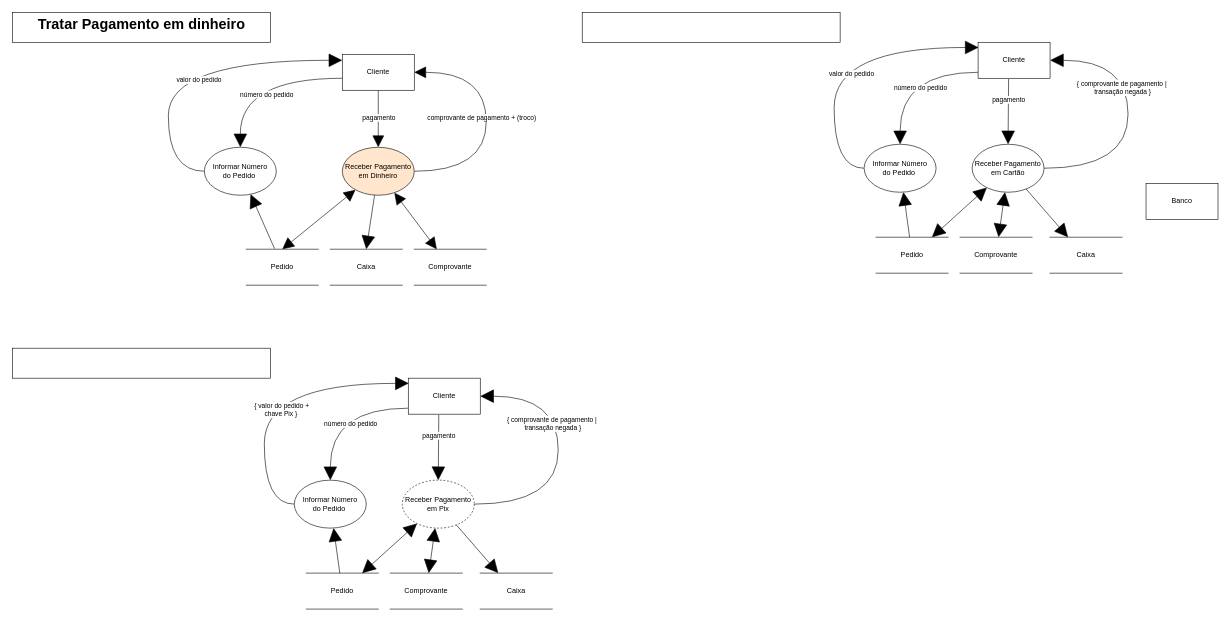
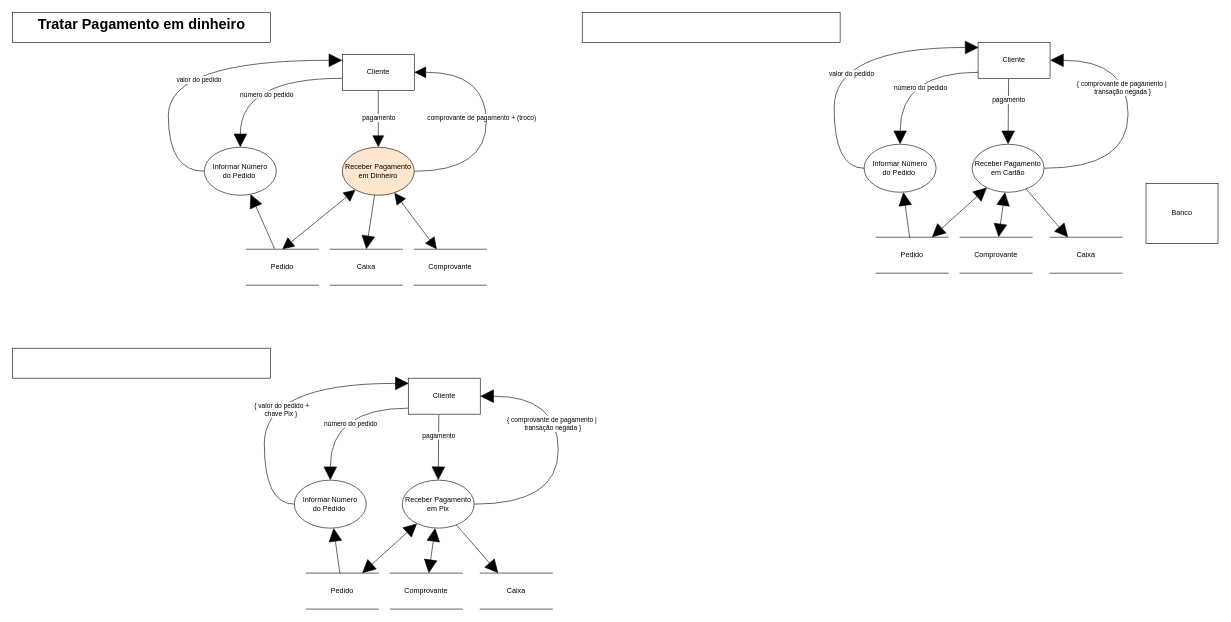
  <mxCell id="0" />
  <mxCell id="1" parent="0" />
  <mxCell id="2" style="edgeStyle=none;rounded=0;orthogonalLoop=1;jettySize=auto;html=1;startArrow=none;startFill=0;startSize=17;endArrow=block;endFill=1;endSize=17;" parent="1" source="6" target="11" edge="1"><mxGeometry relative="1" as="geometry" /></mxCell>
  <mxCell id="3" value="pagamento" style="edgeLabel;html=1;align=center;verticalAlign=middle;resizable=0;points=[];" parent="2" vertex="1" connectable="0"><mxGeometry x="-0.347" relative="1" as="geometry"><mxPoint y="14" as="offset" /></mxGeometry></mxCell>
  <mxCell id="4" style="edgeStyle=orthogonalEdgeStyle;curved=1;rounded=0;orthogonalLoop=1;jettySize=auto;html=1;entryX=0.5;entryY=0;entryDx=0;entryDy=0;endSize=20;startSize=20;endArrow=block;endFill=1;" parent="1" source="6" target="35" edge="1"><mxGeometry relative="1" as="geometry"><Array as="points"><mxPoint x="400" y="130" /></Array></mxGeometry></mxCell>
  <mxCell id="5" value="número do pedido" style="edgeLabel;html=1;align=center;verticalAlign=middle;resizable=0;points=[];" parent="4" vertex="1" connectable="0"><mxGeometry x="-0.109" y="26" relative="1" as="geometry"><mxPoint as="offset" /></mxGeometry></mxCell>
  <mxCell id="6" value="Cliente" style="rounded=0;whiteSpace=wrap;html=1;" parent="1" vertex="1"><mxGeometry x="570" y="90" width="120" height="60" as="geometry" /></mxCell>
  <mxCell id="7" style="edgeStyle=none;rounded=0;orthogonalLoop=1;jettySize=auto;html=1;entryX=0.5;entryY=0;entryDx=0;entryDy=0;startArrow=block;startFill=1;startSize=17;endArrow=block;endFill=1;endSize=17;" parent="1" source="11" target="12" edge="1"><mxGeometry relative="1" as="geometry" /></mxCell>
  <mxCell id="8" style="edgeStyle=orthogonalEdgeStyle;rounded=0;orthogonalLoop=1;jettySize=auto;html=1;entryX=1;entryY=0.5;entryDx=0;entryDy=0;startArrow=none;startFill=0;startSize=17;endArrow=block;endFill=1;endSize=17;curved=1;" parent="1" source="11" target="6" edge="1"><mxGeometry relative="1" as="geometry"><Array as="points"><mxPoint x="810" y="285" /><mxPoint x="810" y="120" /></Array></mxGeometry></mxCell>
  <mxCell id="9" value="comprovante de pagamento + (troco)&amp;nbsp;" style="edgeLabel;html=1;align=center;verticalAlign=middle;resizable=0;points=[];" parent="8" vertex="1" connectable="0"><mxGeometry x="0.175" y="7" relative="1" as="geometry"><mxPoint y="28" as="offset" /></mxGeometry></mxCell>
  <mxCell id="10" style="rounded=0;orthogonalLoop=1;jettySize=auto;html=1;entryX=0.5;entryY=0;entryDx=0;entryDy=0;startArrow=none;startFill=0;endArrow=block;endFill=1;endSize=20;startSize=20;" parent="1" source="11" target="15" edge="1"><mxGeometry relative="1" as="geometry" /></mxCell>
  <mxCell id="11" value="Receber Pagamento em Dinheiro" style="ellipse;whiteSpace=wrap;html=1;fillColor=#ffe6cc;" parent="1" vertex="1"><mxGeometry x="570" y="245" width="120" height="80" as="geometry" /></mxCell>
  <mxCell id="12" value="Pedido" style="shape=partialRectangle;whiteSpace=wrap;html=1;left=0;right=0;fillColor=none;" parent="1" vertex="1"><mxGeometry x="410" y="415" width="120" height="60" as="geometry" /></mxCell>
  <mxCell id="13" style="edgeStyle=none;rounded=0;orthogonalLoop=1;jettySize=auto;html=1;startArrow=block;startFill=1;startSize=17;endArrow=block;endFill=1;endSize=17;" parent="1" source="14" target="11" edge="1"><mxGeometry relative="1" as="geometry" /></mxCell>
  <mxCell id="14" value="Comprovante" style="shape=partialRectangle;whiteSpace=wrap;html=1;left=0;right=0;fillColor=none;" parent="1" vertex="1"><mxGeometry x="690" y="415" width="120" height="60" as="geometry" /></mxCell>
  <mxCell id="15" value="Caixa" style="shape=partialRectangle;whiteSpace=wrap;html=1;left=0;right=0;fillColor=none;" parent="1" vertex="1"><mxGeometry x="550" y="415" width="120" height="60" as="geometry" /></mxCell>
  <mxCell id="16" style="edgeStyle=orthogonalEdgeStyle;rounded=0;orthogonalLoop=1;jettySize=auto;html=1;entryX=0.5;entryY=0;entryDx=0;entryDy=0;startArrow=none;startFill=0;startSize=20;endArrow=block;endFill=1;endSize=20;curved=1;" parent="1" source="18" target="43" edge="1"><mxGeometry relative="1" as="geometry"><Array as="points"><mxPoint x="1500" y="120" /></Array></mxGeometry></mxCell>
  <mxCell id="17" value="número do pedido" style="edgeLabel;html=1;align=center;verticalAlign=middle;resizable=0;points=[];" parent="16" vertex="1" connectable="0"><mxGeometry x="-0.227" y="24" relative="1" as="geometry"><mxPoint y="1" as="offset" /></mxGeometry></mxCell>
  <mxCell id="18" value="Cliente" style="rounded=0;whiteSpace=wrap;html=1;" parent="1" vertex="1"><mxGeometry x="1630" y="70" width="120" height="60" as="geometry" /></mxCell>
  <mxCell id="19" value="Comprovante" style="shape=partialRectangle;whiteSpace=wrap;html=1;left=0;right=0;fillColor=none;" parent="1" vertex="1"><mxGeometry x="1600" y="395" width="120" height="60" as="geometry" /></mxCell>
  <mxCell id="20" value="Caixa" style="shape=partialRectangle;whiteSpace=wrap;html=1;left=0;right=0;fillColor=none;" parent="1" vertex="1"><mxGeometry x="1750" y="395" width="120" height="60" as="geometry" /></mxCell>
  <mxCell id="21" style="rounded=0;orthogonalLoop=1;jettySize=auto;html=1;startArrow=block;startFill=1;startSize=20;endArrow=block;endFill=1;endSize=20;" parent="1" source="28" target="19" edge="1"><mxGeometry relative="1" as="geometry" /></mxCell>
  <mxCell id="22" style="edgeStyle=none;rounded=0;orthogonalLoop=1;jettySize=auto;html=1;startArrow=block;startFill=1;startSize=20;endArrow=block;endFill=1;endSize=20;" parent="1" source="28" target="30" edge="1"><mxGeometry relative="1" as="geometry" /></mxCell>
  <mxCell id="23" style="edgeStyle=none;rounded=0;orthogonalLoop=1;jettySize=auto;html=1;entryX=0.25;entryY=0;entryDx=0;entryDy=0;startArrow=none;startFill=0;startSize=20;endArrow=block;endFill=1;endSize=20;" parent="1" source="28" target="20" edge="1"><mxGeometry relative="1" as="geometry" /></mxCell>
  <mxCell id="24" style="edgeStyle=none;rounded=0;orthogonalLoop=1;jettySize=auto;html=1;entryX=0.424;entryY=1.019;entryDx=0;entryDy=0;entryPerimeter=0;startArrow=block;startFill=1;startSize=20;endArrow=none;endFill=0;endSize=20;" parent="1" source="28" target="18" edge="1"><mxGeometry relative="1" as="geometry" /></mxCell>
  <mxCell id="25" value="pagamento" style="edgeLabel;html=1;align=center;verticalAlign=middle;resizable=0;points=[];" parent="24" vertex="1" connectable="0"><mxGeometry x="0.372" relative="1" as="geometry"><mxPoint as="offset" /></mxGeometry></mxCell>
  <mxCell id="26" style="edgeStyle=orthogonalEdgeStyle;rounded=0;orthogonalLoop=1;jettySize=auto;html=1;entryX=1;entryY=0.5;entryDx=0;entryDy=0;startArrow=none;startFill=0;startSize=20;endArrow=block;endFill=1;endSize=20;curved=1;" parent="1" source="28" target="18" edge="1"><mxGeometry relative="1" as="geometry"><Array as="points"><mxPoint x="1880" y="280" /><mxPoint x="1880" y="100" /></Array></mxGeometry></mxCell>
  <mxCell id="27" value="{ comprovante de pagamento |&amp;nbsp;&lt;br&gt;transação negada }" style="edgeLabel;html=1;align=center;verticalAlign=middle;resizable=0;points=[];" parent="26" vertex="1" connectable="0"><mxGeometry x="0.224" y="10" relative="1" as="geometry"><mxPoint as="offset" /></mxGeometry></mxCell>
  <mxCell id="28" value="Receber Pagamento em Cartão" style="ellipse;whiteSpace=wrap;html=1;" parent="1" vertex="1"><mxGeometry x="1620" y="240" width="120" height="80" as="geometry" /></mxCell>
  <mxCell id="29" style="rounded=0;orthogonalLoop=1;jettySize=auto;html=1;startArrow=none;startFill=0;startSize=20;endArrow=block;endFill=1;endSize=20;" parent="1" source="30" target="43" edge="1"><mxGeometry relative="1" as="geometry" /></mxCell>
  <mxCell id="30" value="Pedido" style="shape=partialRectangle;whiteSpace=wrap;html=1;left=0;right=0;fillColor=none;" parent="1" vertex="1"><mxGeometry x="1460" y="395" width="120" height="60" as="geometry" /></mxCell>
- <mxCell id="31" value="Banco" style="rounded=0;whiteSpace=wrap;html=1;" parent="1" vertex="1"><mxGeometry x="1910" y="305.48" width="120" height="60" as="geometry" /></mxCell>
+ <mxCell id="31" value="Banco" style="rounded=0;whiteSpace=wrap;html=1;" parent="1" vertex="1"><mxGeometry x="1910" y="305.48" width="120" height="100" as="geometry" /></mxCell>
  <mxCell id="32" style="edgeStyle=orthogonalEdgeStyle;rounded=0;orthogonalLoop=1;jettySize=auto;html=1;curved=1;endSize=20;startSize=20;endArrow=block;endFill=1;" parent="1" source="35" edge="1"><mxGeometry relative="1" as="geometry"><mxPoint x="570" y="100" as="targetPoint" /><Array as="points"><mxPoint x="280" y="285" /><mxPoint x="280" y="100" /><mxPoint x="570" y="100" /></Array></mxGeometry></mxCell>
  <mxCell id="33" value="valor do pedido" style="edgeLabel;html=1;align=center;verticalAlign=middle;resizable=0;points=[];" parent="32" vertex="1" connectable="0"><mxGeometry x="0.103" y="-32" relative="1" as="geometry"><mxPoint as="offset" /></mxGeometry></mxCell>
  <mxCell id="34" style="rounded=0;orthogonalLoop=1;jettySize=auto;html=1;entryX=0.392;entryY=-0.017;entryDx=0;entryDy=0;entryPerimeter=0;startSize=20;endArrow=none;endFill=0;endSize=20;startArrow=block;startFill=1;" parent="1" source="35" target="12" edge="1"><mxGeometry relative="1" as="geometry" /></mxCell>
  <mxCell id="35" value="Informar Número&lt;br&gt;do Pedido&amp;nbsp;" style="ellipse;whiteSpace=wrap;html=1;" parent="1" vertex="1"><mxGeometry x="340" y="245" width="120" height="80" as="geometry" /></mxCell>
  <mxCell id="36" value="" style="group" parent="1" vertex="1" connectable="0"><mxGeometry width="430" height="50" as="geometry" x="20" y="20" /></mxCell>
  <mxCell id="37" value="" style="rounded=0;whiteSpace=wrap;html=1;" parent="36" vertex="1"><mxGeometry width="430" height="50" as="geometry" /></mxCell>
  <mxCell id="38" value="Tratar Pagamento em dinheiro" style="text;strokeColor=none;fillColor=none;html=1;fontSize=24;fontStyle=1;verticalAlign=middle;align=center;" parent="36" vertex="1"><mxGeometry width="430" height="40" as="geometry" /></mxCell>
  <mxCell id="39" value="" style="group" parent="1" vertex="1" connectable="0"><mxGeometry x="970" width="430" height="50" as="geometry" y="20" /></mxCell>
  <mxCell id="40" value="" style="rounded=0;whiteSpace=wrap;html=1;" parent="39" vertex="1"><mxGeometry width="430" height="50" as="geometry" /></mxCell>
  <mxCell id="41" style="edgeStyle=orthogonalEdgeStyle;rounded=0;orthogonalLoop=1;jettySize=auto;html=1;entryX=0.007;entryY=0.144;entryDx=0;entryDy=0;startArrow=none;startFill=0;startSize=20;endArrow=block;endFill=1;endSize=20;entryPerimeter=0;curved=1;" parent="1" source="43" target="18" edge="1"><mxGeometry relative="1" as="geometry"><Array as="points"><mxPoint x="1390" y="280" /><mxPoint x="1390" y="79" /></Array></mxGeometry></mxCell>
  <mxCell id="42" value="valor do pedido" style="edgeLabel;html=1;align=center;verticalAlign=middle;resizable=0;points=[];" parent="41" vertex="1" connectable="0"><mxGeometry x="-0.155" y="-28" relative="1" as="geometry"><mxPoint as="offset" /></mxGeometry></mxCell>
  <mxCell id="43" value="Informar Número&lt;br&gt;do Pedido&amp;nbsp;" style="ellipse;whiteSpace=wrap;html=1;" parent="1" vertex="1"><mxGeometry x="1440" y="240" width="120" height="80" as="geometry" /></mxCell>
  <mxCell id="44" style="edgeStyle=orthogonalEdgeStyle;rounded=0;orthogonalLoop=1;jettySize=auto;html=1;entryX=0.5;entryY=0;entryDx=0;entryDy=0;startArrow=none;startFill=0;startSize=20;endArrow=block;endFill=1;endSize=20;curved=1;" parent="1" source="46" target="63" edge="1"><mxGeometry relative="1" as="geometry"><Array as="points"><mxPoint x="550" y="680" /></Array></mxGeometry></mxCell>
  <mxCell id="45" value="número do pedido" style="edgeLabel;html=1;align=center;verticalAlign=middle;resizable=0;points=[];" parent="44" vertex="1" connectable="0"><mxGeometry x="-0.227" y="24" relative="1" as="geometry"><mxPoint y="1" as="offset" /></mxGeometry></mxCell>
  <mxCell id="46" value="Cliente" style="rounded=0;whiteSpace=wrap;html=1;" parent="1" vertex="1"><mxGeometry x="680" y="630" width="120" height="60" as="geometry" /></mxCell>
  <mxCell id="47" value="Comprovante" style="shape=partialRectangle;whiteSpace=wrap;html=1;left=0;right=0;fillColor=none;" parent="1" vertex="1"><mxGeometry x="650" y="955" width="120" height="60" as="geometry" /></mxCell>
  <mxCell id="48" value="Caixa" style="shape=partialRectangle;whiteSpace=wrap;html=1;left=0;right=0;fillColor=none;" parent="1" vertex="1"><mxGeometry x="800" y="955" width="120" height="60" as="geometry" /></mxCell>
  <mxCell id="49" style="rounded=0;orthogonalLoop=1;jettySize=auto;html=1;startArrow=block;startFill=1;startSize=20;endArrow=block;endFill=1;endSize=20;" parent="1" source="56" target="47" edge="1"><mxGeometry relative="1" as="geometry" /></mxCell>
  <mxCell id="50" style="edgeStyle=none;rounded=0;orthogonalLoop=1;jettySize=auto;html=1;startArrow=block;startFill=1;startSize=20;endArrow=block;endFill=1;endSize=20;" parent="1" source="56" target="58" edge="1"><mxGeometry relative="1" as="geometry" /></mxCell>
  <mxCell id="51" style="edgeStyle=none;rounded=0;orthogonalLoop=1;jettySize=auto;html=1;entryX=0.25;entryY=0;entryDx=0;entryDy=0;startArrow=none;startFill=0;startSize=20;endArrow=block;endFill=1;endSize=20;" parent="1" source="56" target="48" edge="1"><mxGeometry relative="1" as="geometry" /></mxCell>
  <mxCell id="52" style="edgeStyle=none;rounded=0;orthogonalLoop=1;jettySize=auto;html=1;entryX=0.424;entryY=1.019;entryDx=0;entryDy=0;entryPerimeter=0;startArrow=block;startFill=1;startSize=20;endArrow=none;endFill=0;endSize=20;" parent="1" source="56" target="46" edge="1"><mxGeometry relative="1" as="geometry" /></mxCell>
  <mxCell id="53" value="pagamento" style="edgeLabel;html=1;align=center;verticalAlign=middle;resizable=0;points=[];" parent="52" vertex="1" connectable="0"><mxGeometry x="0.372" relative="1" as="geometry"><mxPoint as="offset" /></mxGeometry></mxCell>
  <mxCell id="54" style="edgeStyle=orthogonalEdgeStyle;rounded=0;orthogonalLoop=1;jettySize=auto;html=1;entryX=1;entryY=0.5;entryDx=0;entryDy=0;startArrow=none;startFill=0;startSize=20;endArrow=block;endFill=1;endSize=20;curved=1;" parent="1" source="56" target="46" edge="1"><mxGeometry relative="1" as="geometry"><Array as="points"><mxPoint x="930" y="840" /><mxPoint x="930" y="660" /></Array></mxGeometry></mxCell>
  <mxCell id="55" value="{ comprovante de pagamento |&amp;nbsp;&lt;br&gt;transação negada }" style="edgeLabel;html=1;align=center;verticalAlign=middle;resizable=0;points=[];" parent="54" vertex="1" connectable="0"><mxGeometry x="0.224" y="10" relative="1" as="geometry"><mxPoint as="offset" /></mxGeometry></mxCell>
- <mxCell id="56" value="Receber Pagamento em Pix" style="ellipse;whiteSpace=wrap;html=1;dashed=1;" parent="1" vertex="1"><mxGeometry x="670" y="800" width="120" height="80" as="geometry" /></mxCell>
+ <mxCell id="56" value="Receber Pagamento em Pix" style="ellipse;whiteSpace=wrap;html=1;" parent="1" vertex="1"><mxGeometry x="670" y="800" width="120" height="80" as="geometry" /></mxCell>
  <mxCell id="57" style="rounded=0;orthogonalLoop=1;jettySize=auto;html=1;startArrow=none;startFill=0;startSize=20;endArrow=block;endFill=1;endSize=20;" parent="1" source="58" target="63" edge="1"><mxGeometry relative="1" as="geometry" /></mxCell>
  <mxCell id="58" value="Pedido" style="shape=partialRectangle;whiteSpace=wrap;html=1;left=0;right=0;fillColor=none;" parent="1" vertex="1"><mxGeometry x="510" y="955" width="120" height="60" as="geometry" /></mxCell>
  <mxCell id="59" value="" style="group" parent="1" vertex="1" connectable="0"><mxGeometry y="580" width="430" height="50" as="geometry" x="20" /></mxCell>
  <mxCell id="60" value="" style="rounded=0;whiteSpace=wrap;html=1;" parent="59" vertex="1"><mxGeometry width="430" height="50" as="geometry" /></mxCell>
  <mxCell id="61" style="edgeStyle=orthogonalEdgeStyle;rounded=0;orthogonalLoop=1;jettySize=auto;html=1;entryX=0.007;entryY=0.144;entryDx=0;entryDy=0;startArrow=none;startFill=0;startSize=20;endArrow=block;endFill=1;endSize=20;entryPerimeter=0;curved=1;" parent="1" source="63" target="46" edge="1"><mxGeometry relative="1" as="geometry"><Array as="points"><mxPoint x="440" y="840" /><mxPoint x="440" y="639" /></Array></mxGeometry></mxCell>
  <mxCell id="62" value="{ valor do pedido + &lt;br&gt;chave Pix }&amp;nbsp;" style="edgeLabel;html=1;align=center;verticalAlign=middle;resizable=0;points=[];" parent="61" vertex="1" connectable="0"><mxGeometry x="-0.155" y="-28" relative="1" as="geometry"><mxPoint as="offset" /></mxGeometry></mxCell>
  <mxCell id="63" value="Informar Número&lt;br&gt;do Pedido&amp;nbsp;" style="ellipse;whiteSpace=wrap;html=1;" parent="1" vertex="1"><mxGeometry x="490" y="800" width="120" height="80" as="geometry" /></mxCell>
